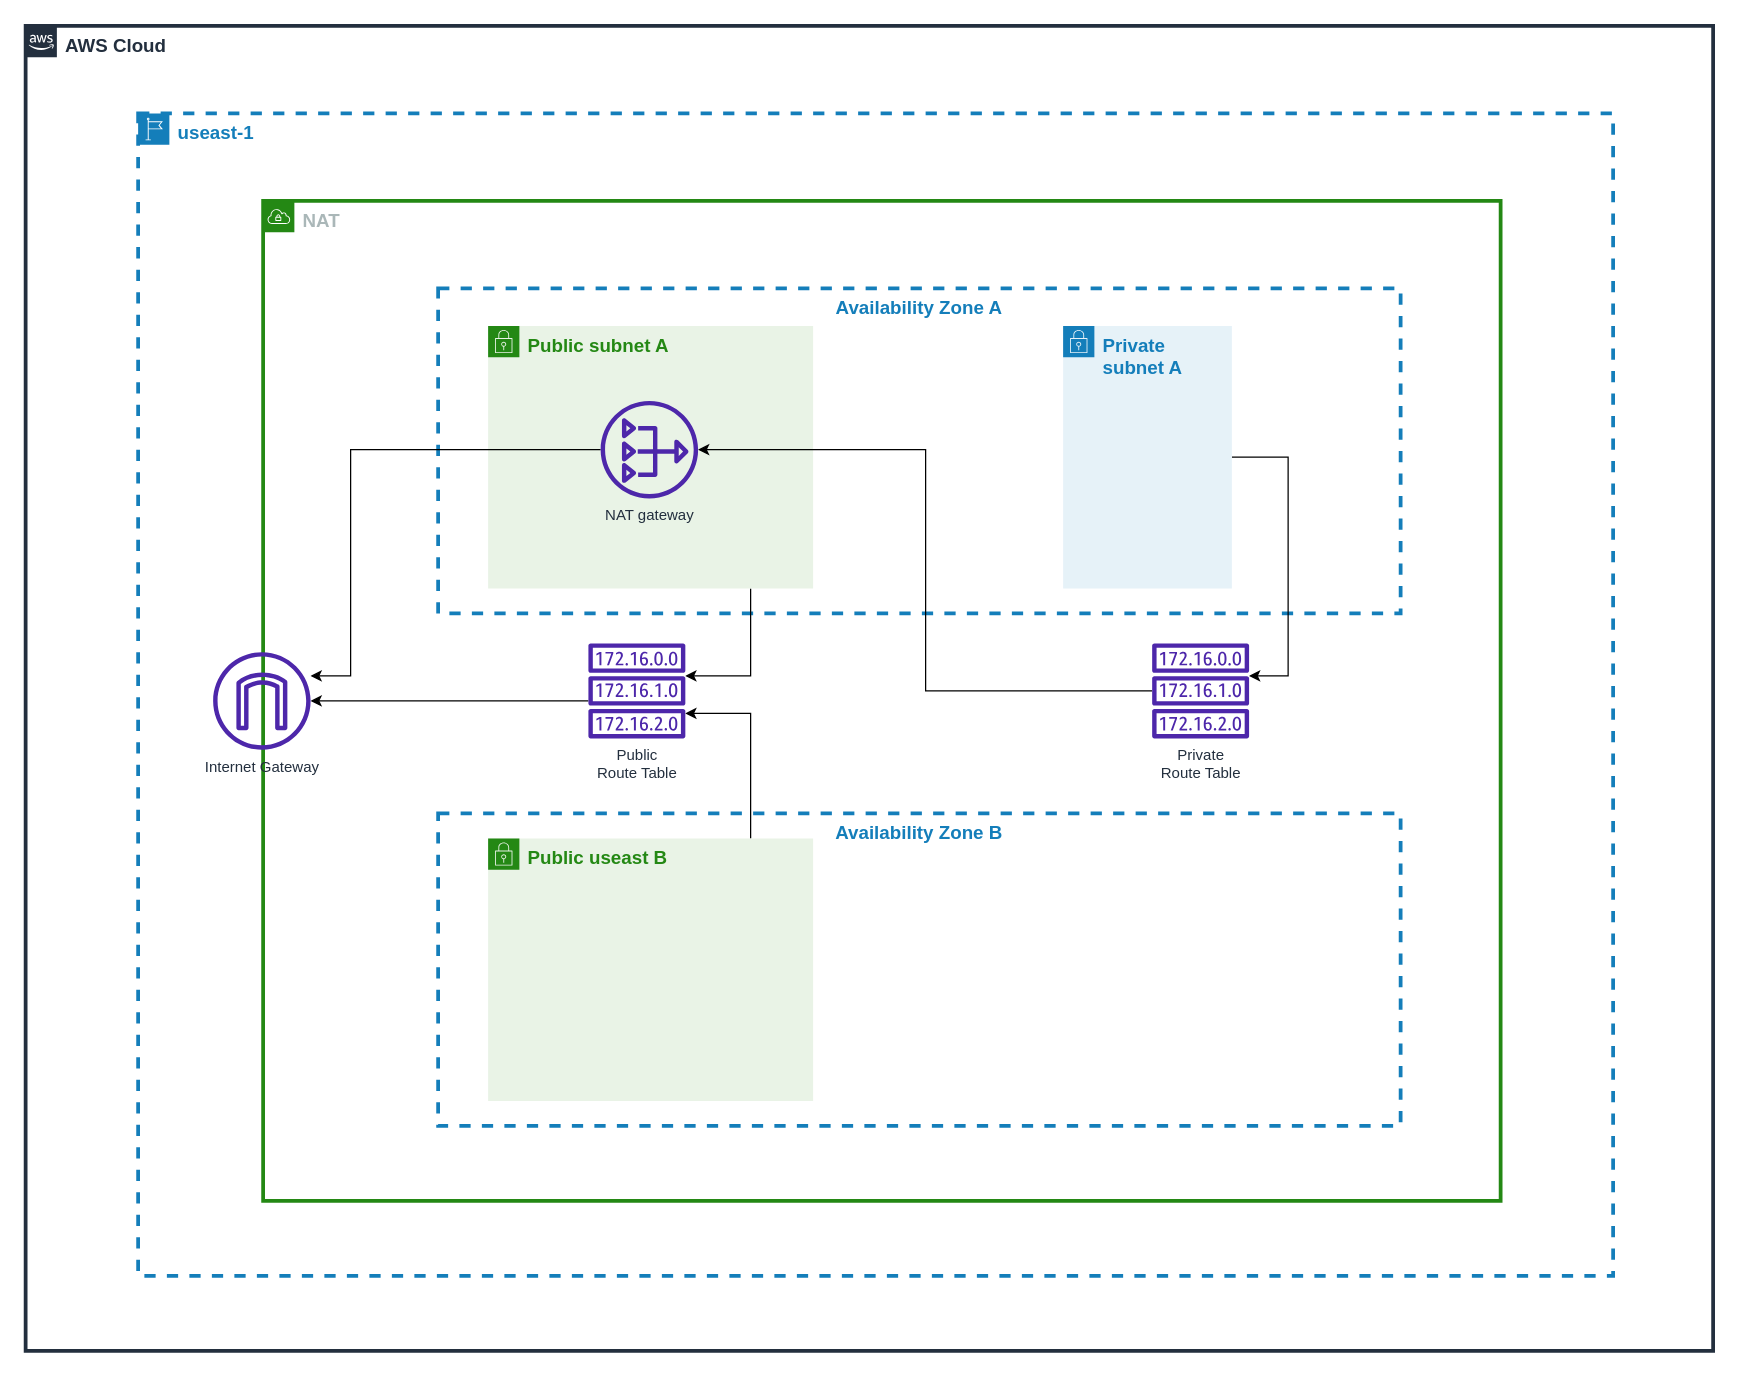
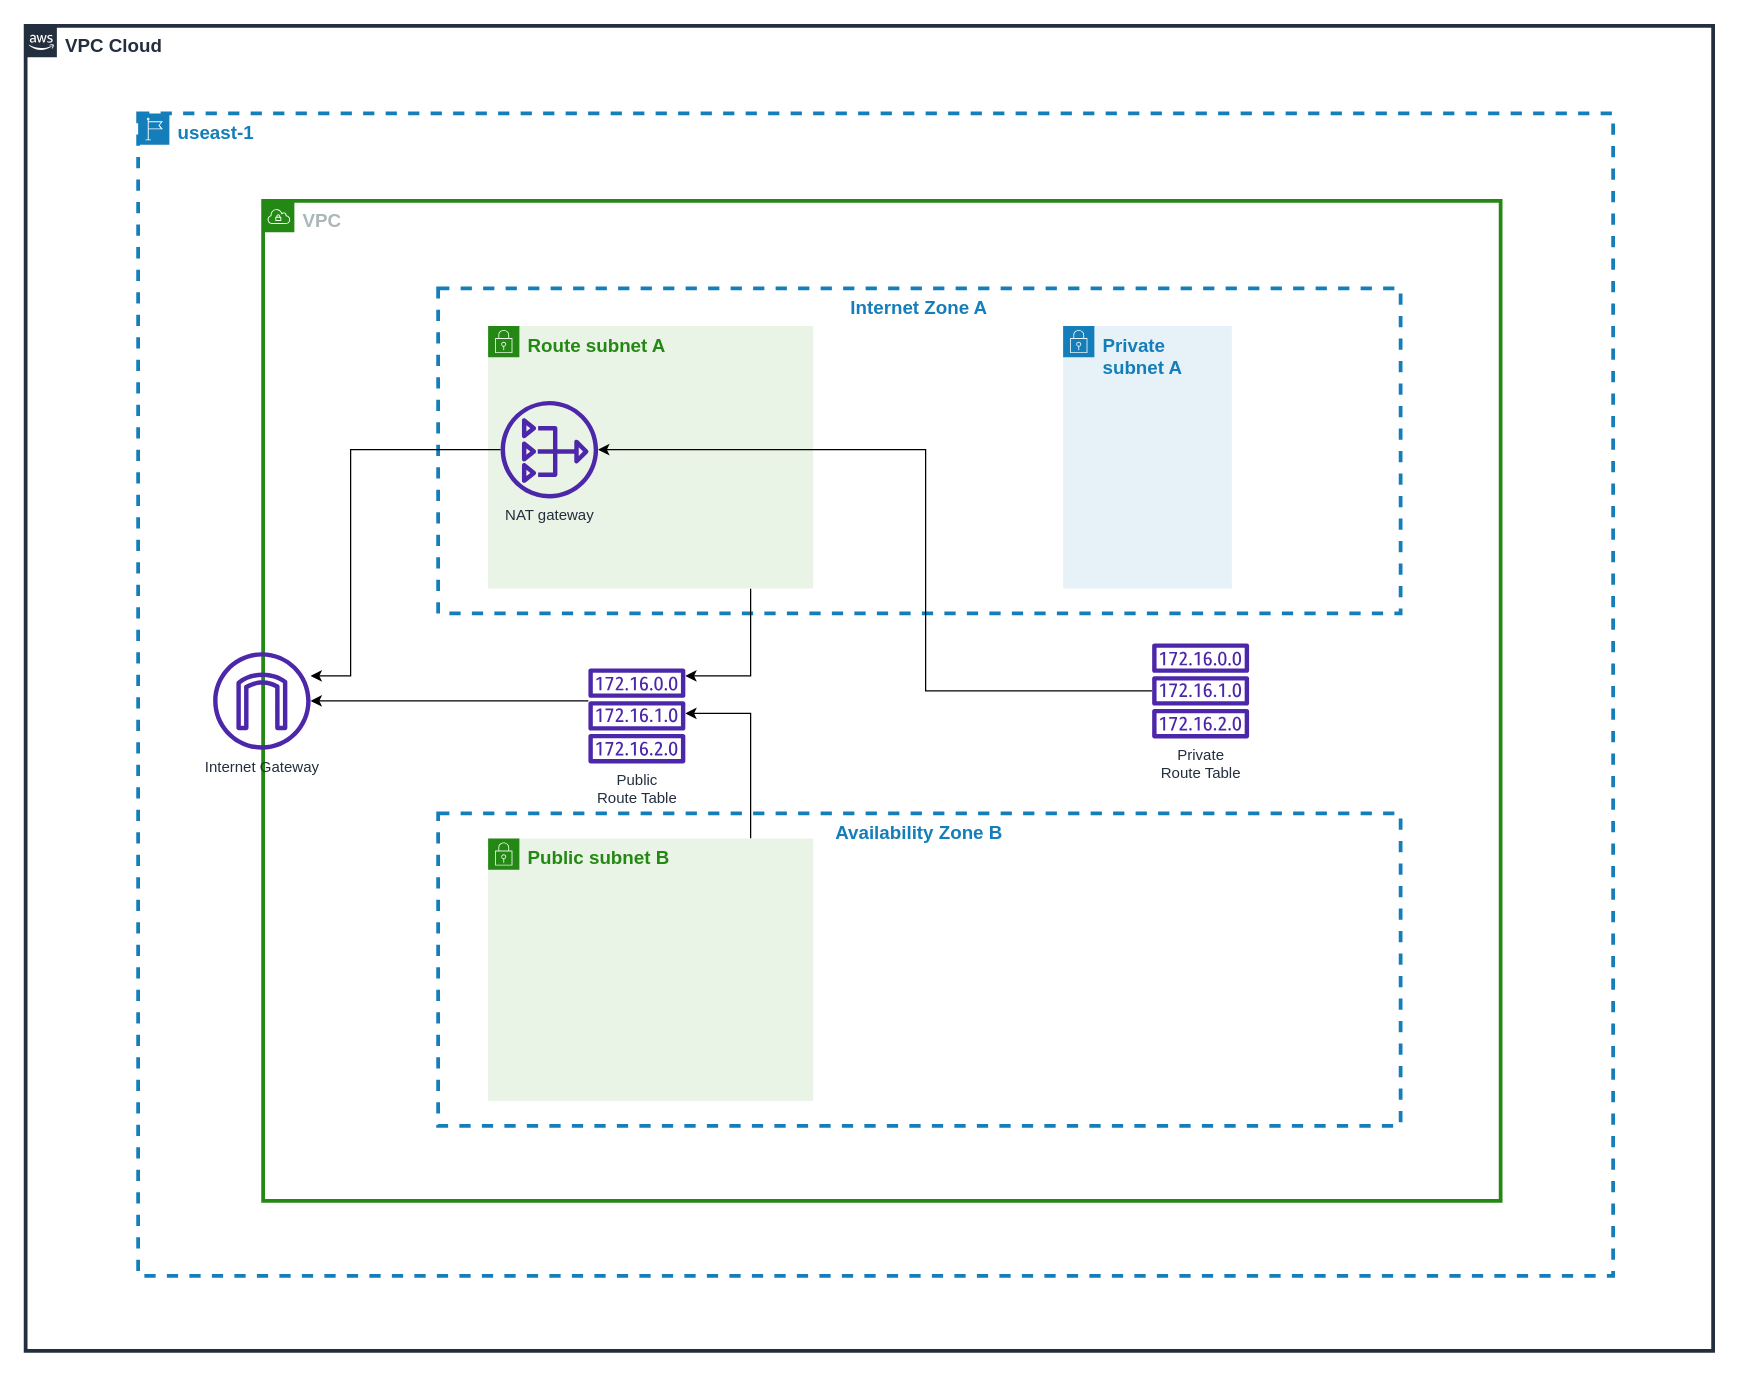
  <mxCell id="0" />
  <mxCell id="1" parent="0" />
- <mxCell id="2" value="Availability Zone A" style="fillColor=none;strokeColor=#147EBA;dashed=1;verticalAlign=top;fontStyle=1;fontColor=#147EBA;whiteSpace=wrap;html=1;strokeWidth=3;fontSize=15;labelPosition=center;verticalLabelPosition=middle;align=center;horizontal=1;" parent="1" vertex="1"><mxGeometry x="350" y="230" width="770" height="260" as="geometry" /></mxCell>
- <mxCell id="3" value="&lt;font style=&quot;font-size: 15px;&quot;&gt;&lt;b&gt;NAT&lt;/b&gt;&lt;/font&gt;" style="points=[[0,0],[0.25,0],[0.5,0],[0.75,0],[1,0],[1,0.25],[1,0.5],[1,0.75],[1,1],[0.75,1],[0.5,1],[0.25,1],[0,1],[0,0.75],[0,0.5],[0,0.25]];outlineConnect=0;gradientColor=none;html=1;whiteSpace=wrap;fontSize=12;fontStyle=0;container=0;pointerEvents=0;collapsible=0;recursiveResize=0;shape=mxgraph.aws4.group;grIcon=mxgraph.aws4.group_vpc;strokeColor=#248814;fillColor=none;verticalAlign=top;align=left;spacingLeft=30;fontColor=#AAB7B8;dashed=0;strokeWidth=3;" parent="1" vertex="1"><mxGeometry x="210" y="160" width="990" height="800" as="geometry" /></mxCell>
- <mxCell id="4" value="AWS Cloud" style="points=[[0,0],[0.25,0],[0.5,0],[0.75,0],[1,0],[1,0.25],[1,0.5],[1,0.75],[1,1],[0.75,1],[0.5,1],[0.25,1],[0,1],[0,0.75],[0,0.5],[0,0.25]];outlineConnect=0;gradientColor=none;html=1;whiteSpace=wrap;fontSize=15;fontStyle=1;container=0;pointerEvents=0;collapsible=0;recursiveResize=0;shape=mxgraph.aws4.group;grIcon=mxgraph.aws4.group_aws_cloud_alt;strokeColor=#232F3E;fillColor=none;verticalAlign=top;align=left;spacingLeft=30;fontColor=#232F3E;dashed=0;strokeWidth=3;" parent="1" vertex="1"><mxGeometry x="20" y="20" width="1350" height="1060" as="geometry" /></mxCell>
+ <mxCell id="2" value="Internet Zone A" style="fillColor=none;strokeColor=#147EBA;dashed=1;verticalAlign=top;fontStyle=1;fontColor=#147EBA;whiteSpace=wrap;html=1;strokeWidth=3;fontSize=15;labelPosition=center;verticalLabelPosition=middle;align=center;horizontal=1;" parent="1" vertex="1"><mxGeometry x="350" y="230" width="770" height="260" as="geometry" /></mxCell>
+ <mxCell id="3" value="&lt;font style=&quot;font-size: 15px;&quot;&gt;&lt;b&gt;VPC&lt;/b&gt;&lt;/font&gt;" style="points=[[0,0],[0.25,0],[0.5,0],[0.75,0],[1,0],[1,0.25],[1,0.5],[1,0.75],[1,1],[0.75,1],[0.5,1],[0.25,1],[0,1],[0,0.75],[0,0.5],[0,0.25]];outlineConnect=0;gradientColor=none;html=1;whiteSpace=wrap;fontSize=12;fontStyle=0;container=0;pointerEvents=0;collapsible=0;recursiveResize=0;shape=mxgraph.aws4.group;grIcon=mxgraph.aws4.group_vpc;strokeColor=#248814;fillColor=none;verticalAlign=top;align=left;spacingLeft=30;fontColor=#AAB7B8;dashed=0;strokeWidth=3;" parent="1" vertex="1"><mxGeometry x="210" y="160" width="990" height="800" as="geometry" /></mxCell>
+ <mxCell id="4" value="VPC Cloud" style="points=[[0,0],[0.25,0],[0.5,0],[0.75,0],[1,0],[1,0.25],[1,0.5],[1,0.75],[1,1],[0.75,1],[0.5,1],[0.25,1],[0,1],[0,0.75],[0,0.5],[0,0.25]];outlineConnect=0;gradientColor=none;html=1;whiteSpace=wrap;fontSize=15;fontStyle=1;container=0;pointerEvents=0;collapsible=0;recursiveResize=0;shape=mxgraph.aws4.group;grIcon=mxgraph.aws4.group_aws_cloud_alt;strokeColor=#232F3E;fillColor=none;verticalAlign=top;align=left;spacingLeft=30;fontColor=#232F3E;dashed=0;strokeWidth=3;" parent="1" vertex="1"><mxGeometry x="20" y="20" width="1350" height="1060" as="geometry" /></mxCell>
  <mxCell id="5" style="edgeStyle=orthogonalEdgeStyle;rounded=0;orthogonalLoop=1;jettySize=auto;html=1;" edge="1" parent="1" source="6" target="13"><mxGeometry relative="1" as="geometry"><Array as="points"><mxPoint x="600" y="540" /></Array></mxGeometry></mxCell>
- <mxCell id="6" value="Public subnet A" style="points=[[0,0],[0.25,0],[0.5,0],[0.75,0],[1,0],[1,0.25],[1,0.5],[1,0.75],[1,1],[0.75,1],[0.5,1],[0.25,1],[0,1],[0,0.75],[0,0.5],[0,0.25]];outlineConnect=0;gradientColor=none;html=1;whiteSpace=wrap;fontSize=15;fontStyle=1;container=0;pointerEvents=0;collapsible=0;recursiveResize=0;shape=mxgraph.aws4.group;grIcon=mxgraph.aws4.group_security_group;grStroke=0;strokeColor=#248814;fillColor=#E9F3E6;verticalAlign=top;align=left;spacingLeft=30;fontColor=#248814;dashed=0;" parent="1" vertex="1"><mxGeometry x="390" y="260" width="260" height="210" as="geometry" /></mxCell>
+ <mxCell id="6" value="Route subnet A" style="points=[[0,0],[0.25,0],[0.5,0],[0.75,0],[1,0],[1,0.25],[1,0.5],[1,0.75],[1,1],[0.75,1],[0.5,1],[0.25,1],[0,1],[0,0.75],[0,0.5],[0,0.25]];outlineConnect=0;gradientColor=none;html=1;whiteSpace=wrap;fontSize=15;fontStyle=1;container=0;pointerEvents=0;collapsible=0;recursiveResize=0;shape=mxgraph.aws4.group;grIcon=mxgraph.aws4.group_security_group;grStroke=0;strokeColor=#248814;fillColor=#E9F3E6;verticalAlign=top;align=left;spacingLeft=30;fontColor=#248814;dashed=0;" parent="1" vertex="1"><mxGeometry x="390" y="260" width="260" height="210" as="geometry" /></mxCell>
  <mxCell id="7" value="&lt;font style=&quot;font-size: 15px;&quot;&gt;&lt;b&gt;useast-1&lt;/b&gt;&lt;/font&gt;" style="points=[[0,0],[0.25,0],[0.5,0],[0.75,0],[1,0],[1,0.25],[1,0.5],[1,0.75],[1,1],[0.75,1],[0.5,1],[0.25,1],[0,1],[0,0.75],[0,0.5],[0,0.25]];outlineConnect=0;gradientColor=none;html=1;whiteSpace=wrap;fontSize=12;fontStyle=0;container=0;pointerEvents=0;collapsible=0;recursiveResize=0;shape=mxgraph.aws4.group;grIcon=mxgraph.aws4.group_region;strokeColor=#147EBA;fillColor=none;verticalAlign=top;align=left;spacingLeft=30;fontColor=#147EBA;dashed=1;strokeWidth=3;" parent="1" vertex="1"><mxGeometry x="110" y="90" width="1180" height="930" as="geometry" /></mxCell>
- <mxCell id="8" style="edgeStyle=orthogonalEdgeStyle;rounded=0;orthogonalLoop=1;jettySize=auto;html=1;" edge="1" parent="1" source="9" target="11"><mxGeometry relative="1" as="geometry"><Array as="points"><mxPoint x="1030" y="540" /></Array></mxGeometry></mxCell>
  <mxCell id="9" value="Private subnet A" style="points=[[0,0],[0.25,0],[0.5,0],[0.75,0],[1,0],[1,0.25],[1,0.5],[1,0.75],[1,1],[0.75,1],[0.5,1],[0.25,1],[0,1],[0,0.75],[0,0.5],[0,0.25]];outlineConnect=0;gradientColor=none;html=1;whiteSpace=wrap;fontSize=15;fontStyle=1;container=1;pointerEvents=0;collapsible=0;recursiveResize=0;shape=mxgraph.aws4.group;grIcon=mxgraph.aws4.group_security_group;grStroke=0;strokeColor=#147EBA;fillColor=#E6F2F8;verticalAlign=top;align=left;spacingLeft=30;fontColor=#147EBA;dashed=0;" parent="1" vertex="1"><mxGeometry x="850" y="260" width="135" height="210" as="geometry" /></mxCell>
  <mxCell id="10" style="edgeStyle=orthogonalEdgeStyle;rounded=0;orthogonalLoop=1;jettySize=auto;html=1;" edge="1" parent="1" source="11" target="15"><mxGeometry relative="1" as="geometry"><Array as="points"><mxPoint x="740" y="552" /><mxPoint x="740" y="359" /></Array></mxGeometry></mxCell>
  <mxCell id="11" value="Private&lt;br&gt;Route Table" style="sketch=0;outlineConnect=0;fontColor=#232F3E;gradientColor=none;fillColor=#4D27AA;strokeColor=none;dashed=0;verticalLabelPosition=bottom;verticalAlign=top;align=center;html=1;fontSize=12;fontStyle=0;aspect=fixed;pointerEvents=1;shape=mxgraph.aws4.route_table;" parent="1" vertex="1"><mxGeometry x="921" y="514" width="78" height="76" as="geometry" /></mxCell>
  <mxCell id="12" style="edgeStyle=orthogonalEdgeStyle;rounded=0;orthogonalLoop=1;jettySize=auto;html=1;" edge="1" parent="1" source="13" target="19"><mxGeometry relative="1" as="geometry"><Array as="points"><mxPoint x="410" y="560" /><mxPoint x="410" y="560" /></Array></mxGeometry></mxCell>
- <mxCell id="13" value="Public&lt;br&gt;Route Table" style="sketch=0;outlineConnect=0;fontColor=#232F3E;gradientColor=none;fillColor=#4D27AA;strokeColor=none;dashed=0;verticalLabelPosition=bottom;verticalAlign=top;align=center;html=1;fontSize=12;fontStyle=0;aspect=fixed;pointerEvents=1;shape=mxgraph.aws4.route_table;" parent="1" vertex="1"><mxGeometry x="470" y="514" width="78" height="76" as="geometry" /></mxCell>
+ <mxCell id="13" value="Public&lt;br&gt;Route Table" style="sketch=0;outlineConnect=0;fontColor=#232F3E;gradientColor=none;fillColor=#4D27AA;strokeColor=none;dashed=0;verticalLabelPosition=bottom;verticalAlign=top;align=center;html=1;fontSize=12;fontStyle=0;aspect=fixed;pointerEvents=1;shape=mxgraph.aws4.route_table;" parent="1" vertex="1"><mxGeometry x="470" y="534" width="78" height="76" as="geometry" /></mxCell>
  <mxCell id="14" style="edgeStyle=orthogonalEdgeStyle;rounded=0;orthogonalLoop=1;jettySize=auto;html=1;" edge="1" parent="1" source="15" target="19"><mxGeometry relative="1" as="geometry"><Array as="points"><mxPoint x="280" y="359" /><mxPoint x="280" y="540" /></Array></mxGeometry></mxCell>
- <mxCell id="15" value="NAT gateway" style="sketch=0;outlineConnect=0;fontColor=#232F3E;gradientColor=none;fillColor=#4D27AA;strokeColor=none;dashed=0;verticalLabelPosition=bottom;verticalAlign=top;align=center;html=1;fontSize=12;fontStyle=0;aspect=fixed;pointerEvents=1;shape=mxgraph.aws4.nat_gateway;" parent="1" vertex="1"><mxGeometry x="480" y="320" width="78" height="78" as="geometry" /></mxCell>
+ <mxCell id="15" value="NAT gateway" style="sketch=0;outlineConnect=0;fontColor=#232F3E;gradientColor=none;fillColor=#4D27AA;strokeColor=none;dashed=0;verticalLabelPosition=bottom;verticalAlign=top;align=center;html=1;fontSize=12;fontStyle=0;aspect=fixed;pointerEvents=1;shape=mxgraph.aws4.nat_gateway;" parent="1" vertex="1"><mxGeometry x="400" y="320" width="78" height="78" as="geometry" /></mxCell>
  <mxCell id="16" value="Availability Zone B" style="fillColor=none;strokeColor=#147EBA;dashed=1;verticalAlign=top;fontStyle=1;fontColor=#147EBA;whiteSpace=wrap;html=1;strokeWidth=3;fontSize=15;labelPosition=center;verticalLabelPosition=middle;align=center;container=0;" parent="1" vertex="1"><mxGeometry x="350" y="650" width="770" height="250" as="geometry" /></mxCell>
  <mxCell id="17" style="edgeStyle=orthogonalEdgeStyle;rounded=0;orthogonalLoop=1;jettySize=auto;html=1;" edge="1" parent="1" source="18" target="13"><mxGeometry relative="1" as="geometry"><Array as="points"><mxPoint x="600" y="570" /></Array></mxGeometry></mxCell>
- <mxCell id="18" value="Public useast B" style="points=[[0,0],[0.25,0],[0.5,0],[0.75,0],[1,0],[1,0.25],[1,0.5],[1,0.75],[1,1],[0.75,1],[0.5,1],[0.25,1],[0,1],[0,0.75],[0,0.5],[0,0.25]];outlineConnect=0;gradientColor=none;html=1;whiteSpace=wrap;fontSize=15;fontStyle=1;container=0;pointerEvents=0;collapsible=0;recursiveResize=0;shape=mxgraph.aws4.group;grIcon=mxgraph.aws4.group_security_group;grStroke=0;strokeColor=#248814;fillColor=#E9F3E6;verticalAlign=top;align=left;spacingLeft=30;fontColor=#248814;dashed=0;" vertex="1" parent="1"><mxGeometry x="390" y="670" width="260" height="210" as="geometry" /></mxCell>
+ <mxCell id="18" value="Public subnet B" style="points=[[0,0],[0.25,0],[0.5,0],[0.75,0],[1,0],[1,0.25],[1,0.5],[1,0.75],[1,1],[0.75,1],[0.5,1],[0.25,1],[0,1],[0,0.75],[0,0.5],[0,0.25]];outlineConnect=0;gradientColor=none;html=1;whiteSpace=wrap;fontSize=15;fontStyle=1;container=0;pointerEvents=0;collapsible=0;recursiveResize=0;shape=mxgraph.aws4.group;grIcon=mxgraph.aws4.group_security_group;grStroke=0;strokeColor=#248814;fillColor=#E9F3E6;verticalAlign=top;align=left;spacingLeft=30;fontColor=#248814;dashed=0;" vertex="1" parent="1"><mxGeometry x="390" y="670" width="260" height="210" as="geometry" /></mxCell>
  <mxCell id="19" value="Internet Gateway" style="sketch=0;outlineConnect=0;fontColor=#232F3E;gradientColor=none;fillColor=#4D27AA;strokeColor=none;dashed=0;verticalLabelPosition=bottom;verticalAlign=top;align=center;html=1;fontSize=12;fontStyle=0;aspect=fixed;pointerEvents=1;shape=mxgraph.aws4.internet_gateway;" parent="1" vertex="1"><mxGeometry x="170" y="521" width="78" height="78" as="geometry" /></mxCell>
